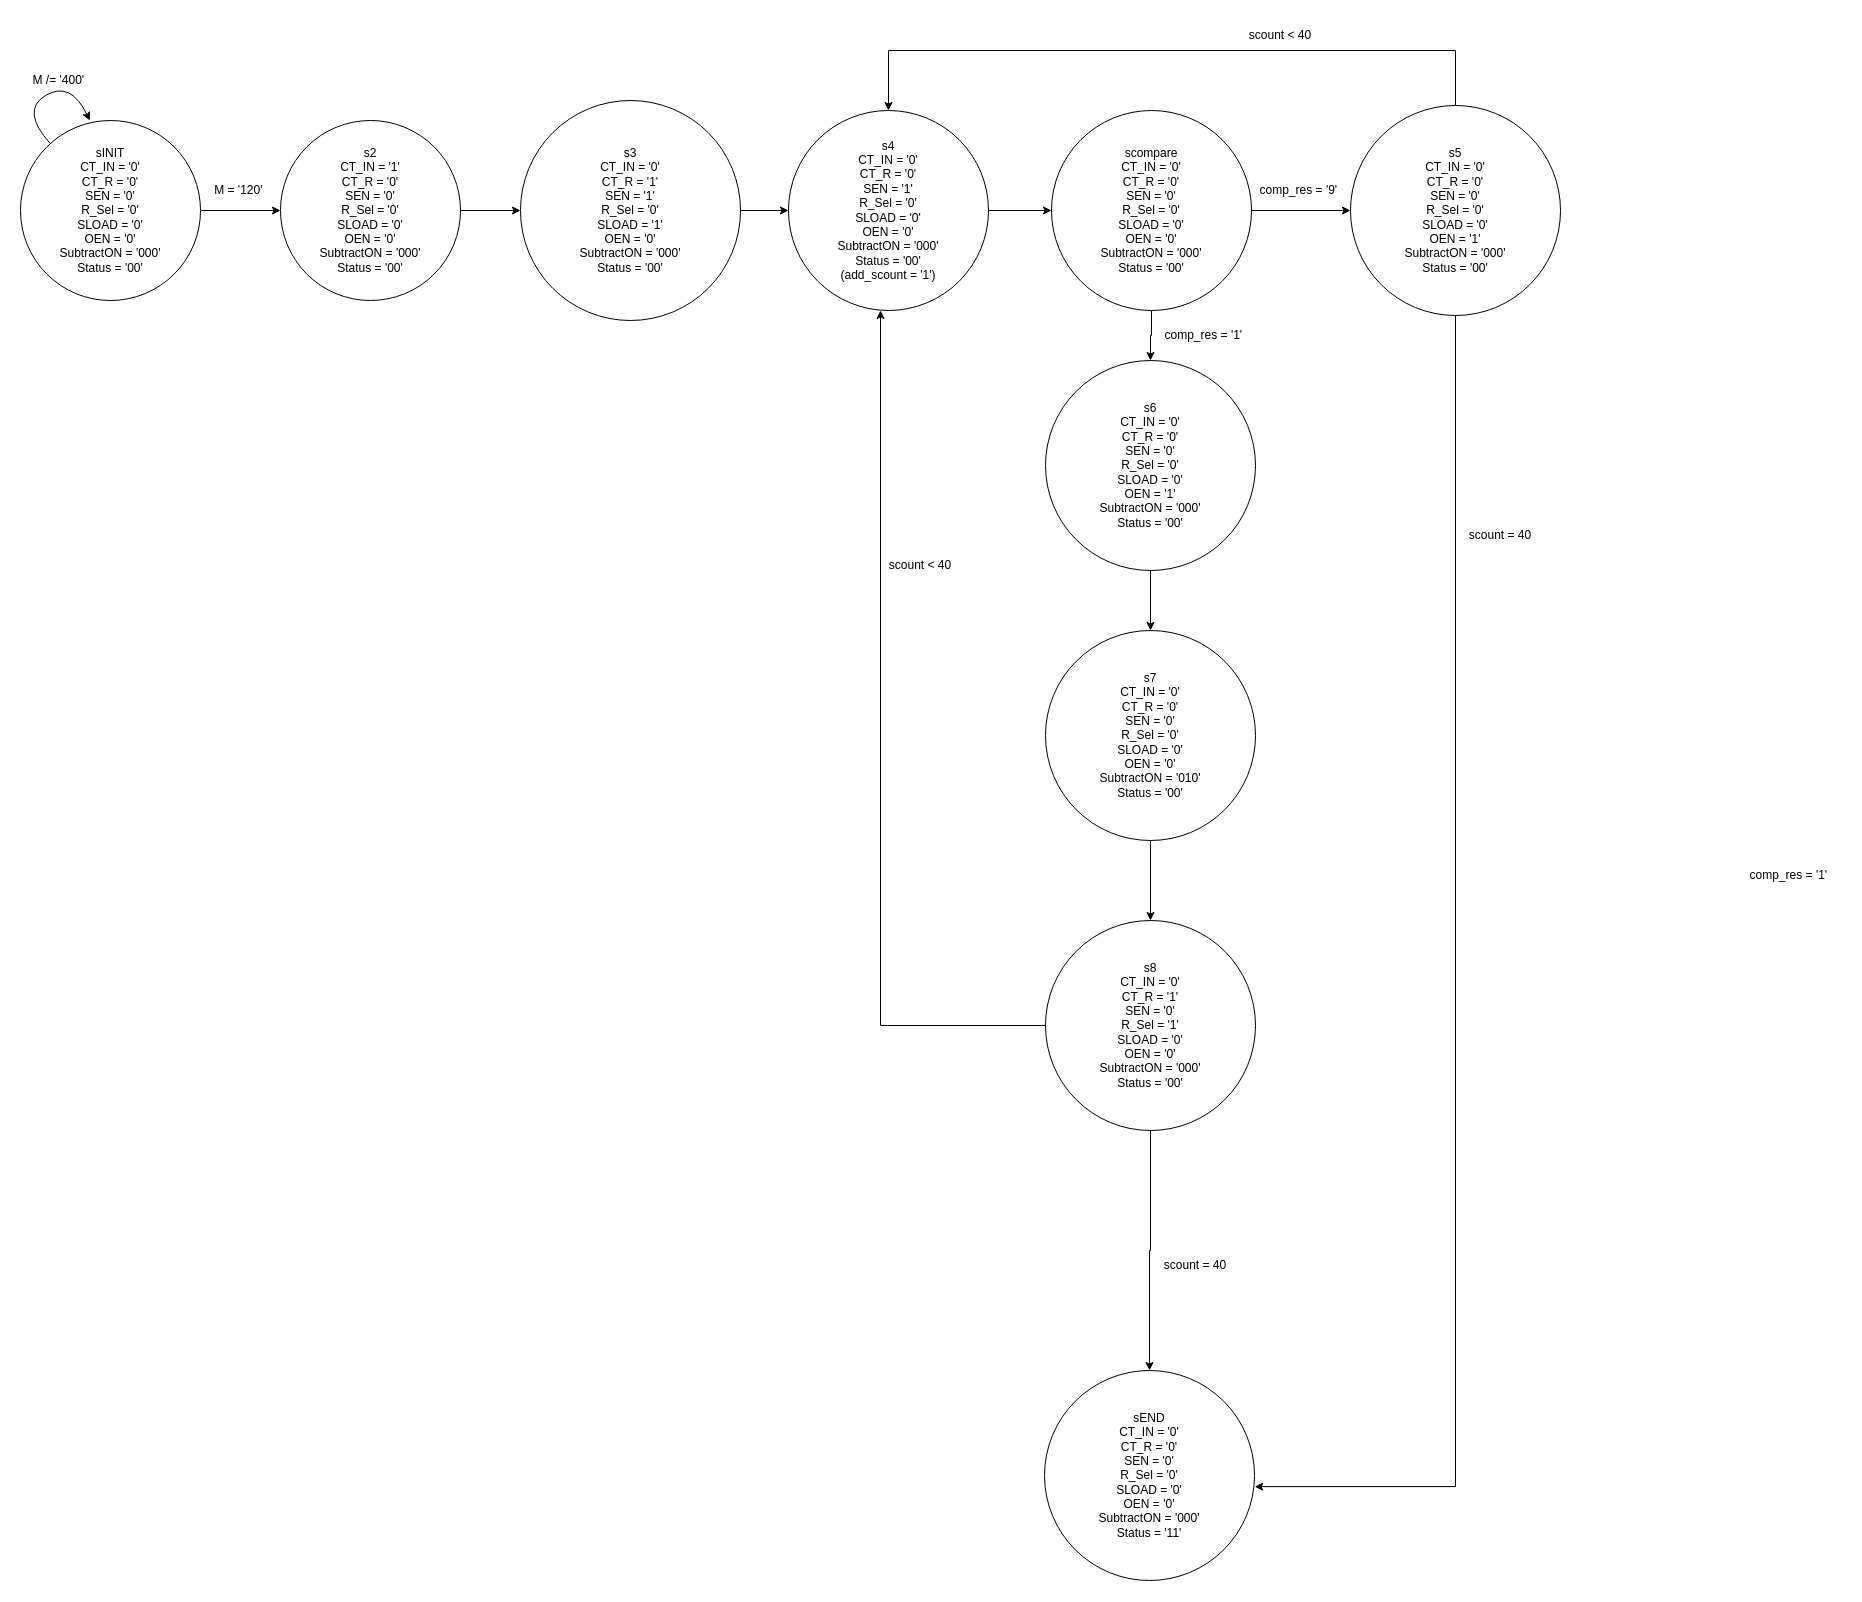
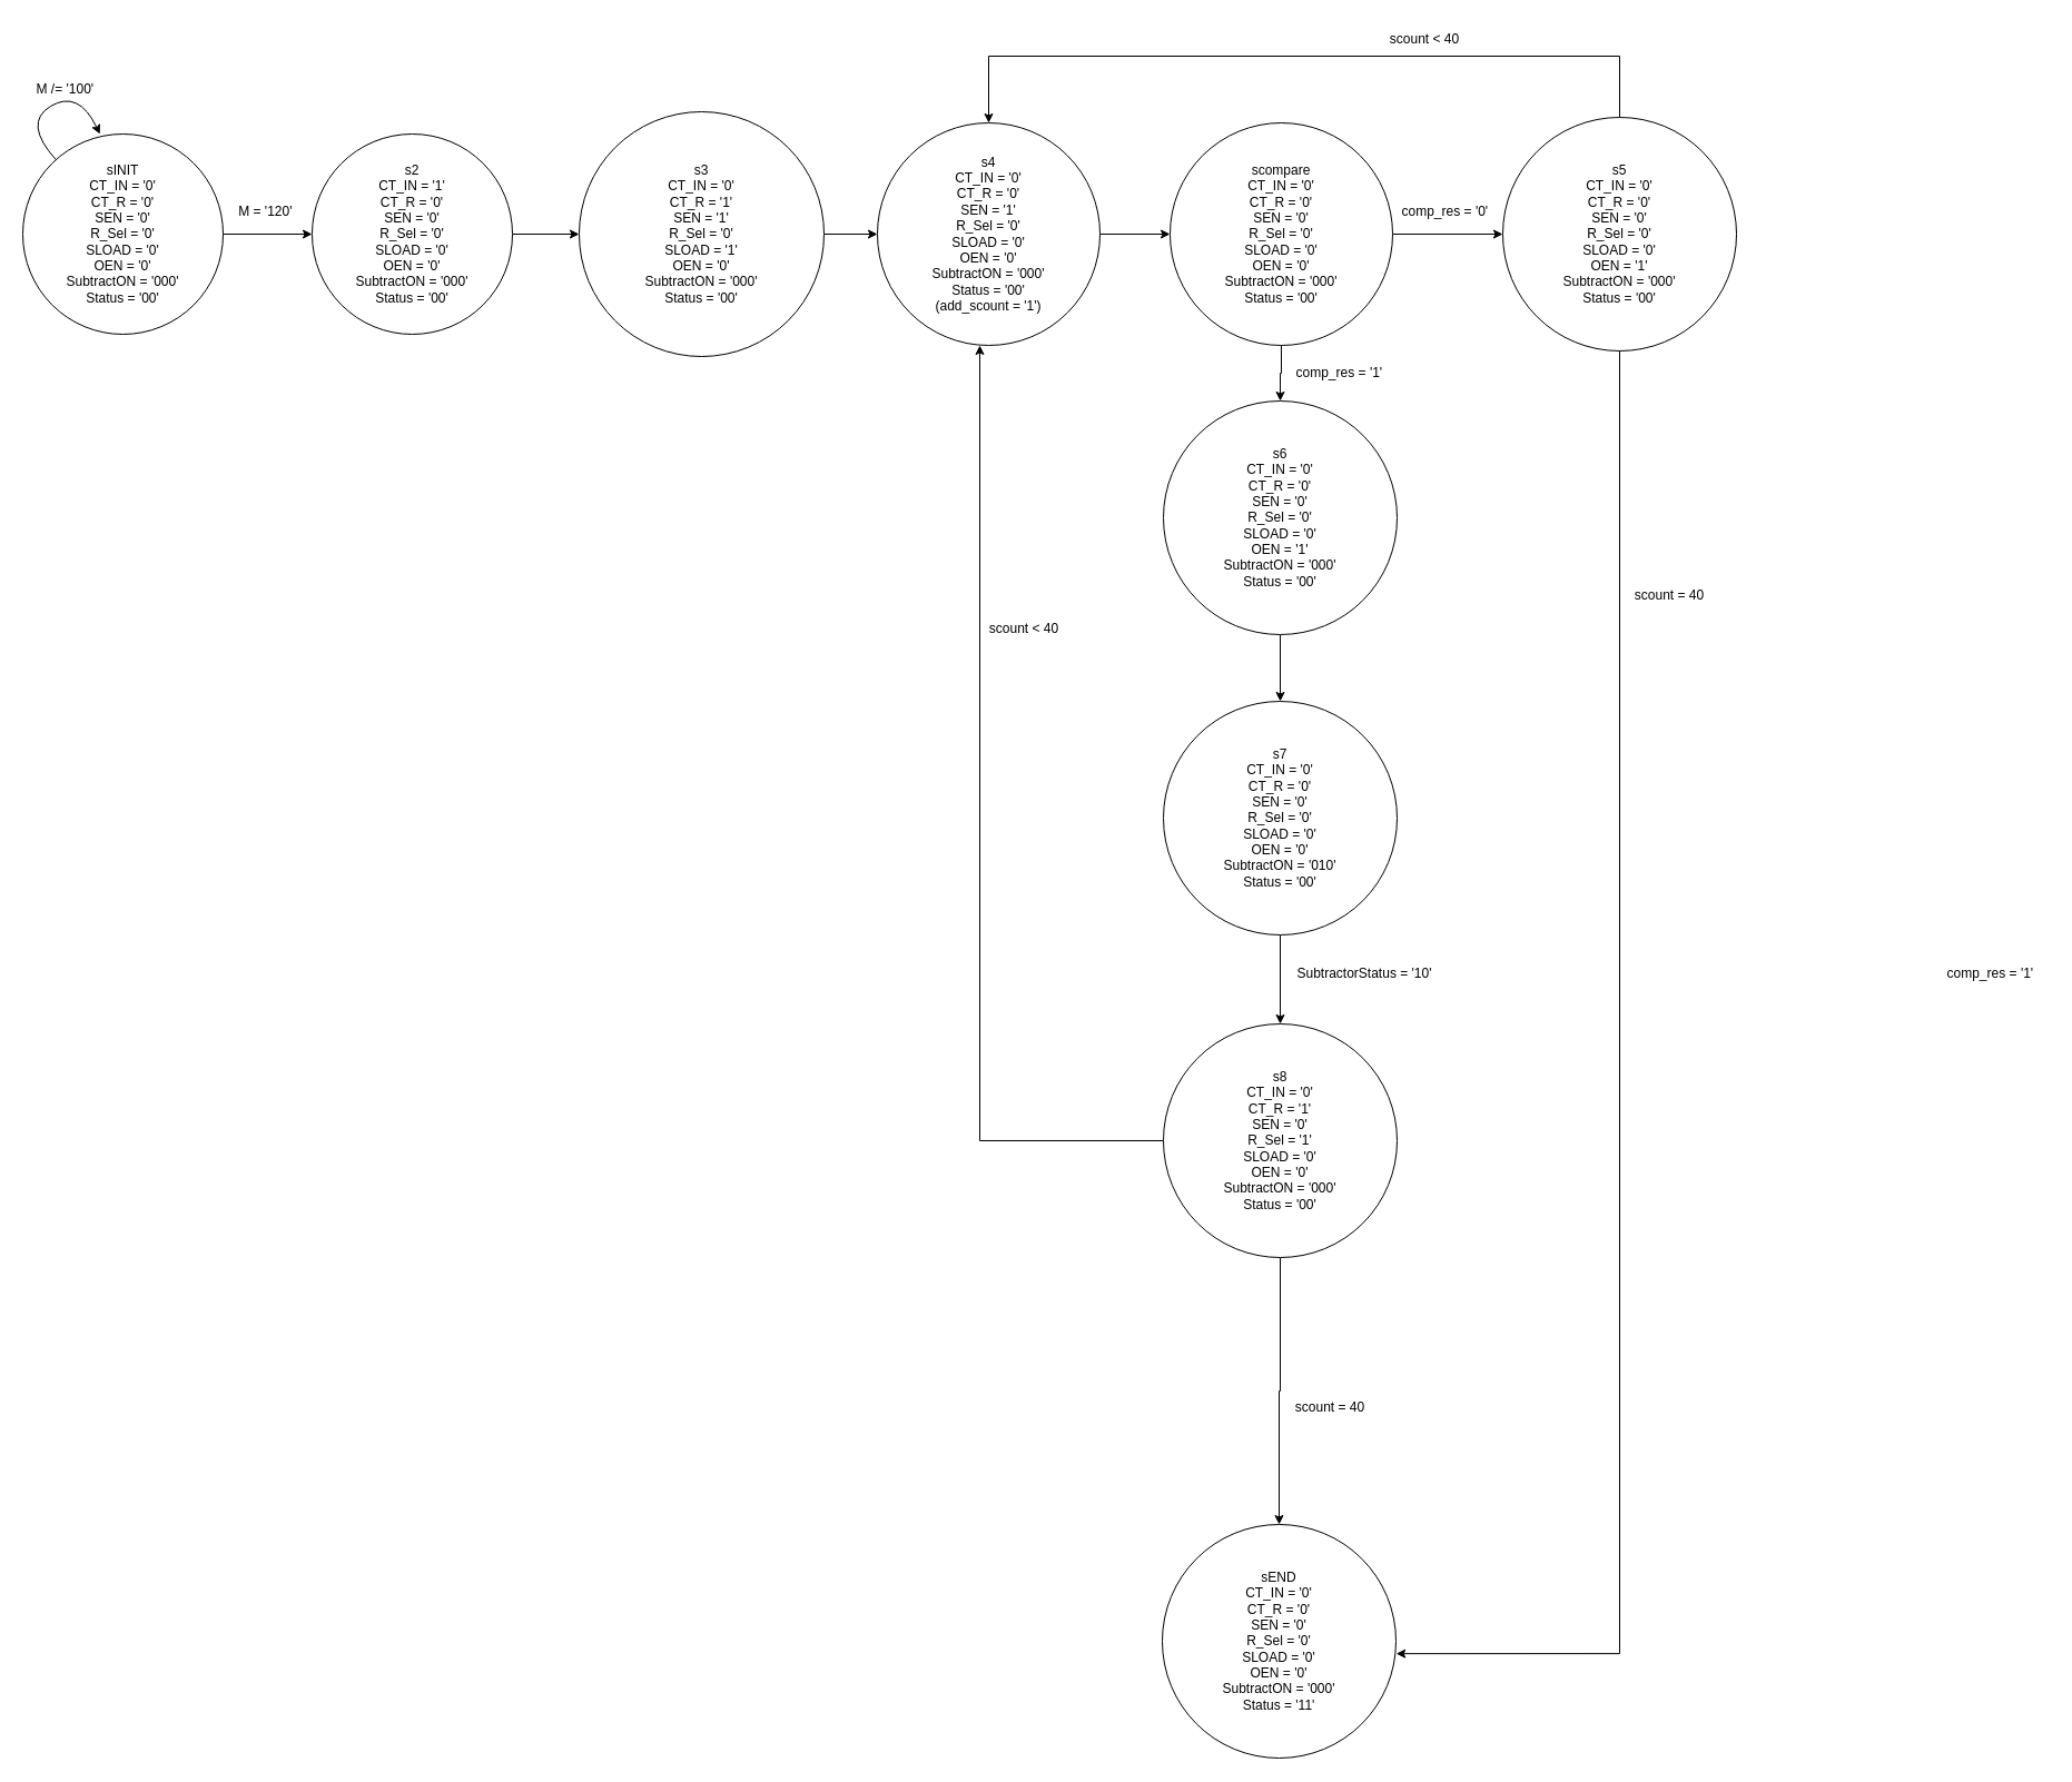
  <mxCell id="0" />
  <mxCell id="1" parent="0" />
  <mxCell id="2" value="" style="edgeStyle=orthogonalEdgeStyle;rounded=0;orthogonalLoop=1;jettySize=auto;html=1;" parent="1" source="3" target="7" edge="1"><mxGeometry relative="1" as="geometry" /></mxCell>
  <mxCell id="3" value="sINIT&lt;br&gt;CT_IN = '0'&lt;br&gt;CT_R = '0'&lt;br&gt;SEN = '0'&lt;br&gt;R_Sel = '0'&lt;br&gt;SLOAD = '0'&lt;br&gt;OEN = '0'&lt;br&gt;SubtractON = '000'&lt;br&gt;Status = '00'" style="ellipse;whiteSpace=wrap;html=1;aspect=fixed;" parent="1" vertex="1"><mxGeometry x="20" y="120" width="180" height="180" as="geometry" /></mxCell>
  <mxCell id="4" value="" style="curved=1;endArrow=classic;html=1;rounded=0;entryX=0.385;entryY=0;entryDx=0;entryDy=0;entryPerimeter=0;" parent="1" source="3" target="3" edge="1"><mxGeometry width="50" height="50" relative="1" as="geometry"><mxPoint x="210" y="280" as="sourcePoint" /><mxPoint x="260" y="230" as="targetPoint" /><Array as="points"><mxPoint x="20" y="110" /><mxPoint x="70" y="80" /></Array></mxGeometry></mxCell>
- <mxCell id="5" value="M /= '400'&amp;nbsp;" style="text;html=1;strokeColor=none;fillColor=none;align=center;verticalAlign=middle;whiteSpace=wrap;rounded=0;" parent="1" vertex="1"><mxGeometry x="30" y="60" width="60" height="40" as="geometry" /></mxCell>
+ <mxCell id="5" value="M /= '100'&amp;nbsp;" style="text;html=1;strokeColor=none;fillColor=none;align=center;verticalAlign=middle;whiteSpace=wrap;rounded=0;" parent="1" vertex="1"><mxGeometry x="30" y="60" width="60" height="40" as="geometry" /></mxCell>
  <mxCell id="6" value="" style="edgeStyle=orthogonalEdgeStyle;rounded=0;orthogonalLoop=1;jettySize=auto;html=1;" parent="1" source="7" target="10" edge="1"><mxGeometry relative="1" as="geometry" /></mxCell>
  <mxCell id="7" value="s2&lt;br&gt;CT_IN = '1'&lt;br style=&quot;border-color: var(--border-color);&quot;&gt;CT_R = '0'&lt;br style=&quot;border-color: var(--border-color);&quot;&gt;SEN = '0'&lt;br style=&quot;border-color: var(--border-color);&quot;&gt;R_Sel = '0'&lt;br style=&quot;border-color: var(--border-color);&quot;&gt;SLOAD = '0'&lt;br style=&quot;border-color: var(--border-color);&quot;&gt;OEN = '0'&lt;br style=&quot;border-color: var(--border-color);&quot;&gt;SubtractON = '000'&lt;br&gt;Status = '00'" style="ellipse;whiteSpace=wrap;html=1;aspect=fixed;" parent="1" vertex="1"><mxGeometry x="280" y="120" width="180" height="180" as="geometry" /></mxCell>
  <mxCell id="8" value="M = '120'&amp;nbsp;" style="text;html=1;strokeColor=none;fillColor=none;align=center;verticalAlign=middle;whiteSpace=wrap;rounded=0;" parent="1" vertex="1"><mxGeometry x="210" y="170" width="60" height="40" as="geometry" /></mxCell>
  <mxCell id="9" value="" style="edgeStyle=orthogonalEdgeStyle;rounded=0;orthogonalLoop=1;jettySize=auto;html=1;entryX=0;entryY=0.5;entryDx=0;entryDy=0;" parent="1" source="10" target="12" edge="1"><mxGeometry relative="1" as="geometry"><mxPoint x="800" y="210" as="targetPoint" /></mxGeometry></mxCell>
  <mxCell id="10" value="s3&lt;br style=&quot;border-color: var(--border-color);&quot;&gt;CT_IN = '0'&lt;br style=&quot;border-color: var(--border-color);&quot;&gt;CT_R = '1'&lt;br style=&quot;border-color: var(--border-color);&quot;&gt;SEN = '1'&lt;br style=&quot;border-color: var(--border-color);&quot;&gt;R_Sel = '0'&lt;br style=&quot;border-color: var(--border-color);&quot;&gt;SLOAD = '1'&lt;br style=&quot;border-color: var(--border-color);&quot;&gt;OEN = '0'&lt;br style=&quot;border-color: var(--border-color);&quot;&gt;SubtractON = '000'&lt;br&gt;Status = '00'" style="ellipse;whiteSpace=wrap;html=1;aspect=fixed;" parent="1" vertex="1"><mxGeometry x="520" y="100" width="220" height="220" as="geometry" /></mxCell>
  <mxCell id="11" value="" style="edgeStyle=orthogonalEdgeStyle;rounded=0;orthogonalLoop=1;jettySize=auto;html=1;" parent="1" source="12" target="33" edge="1"><mxGeometry relative="1" as="geometry" /></mxCell>
  <mxCell id="12" value="s4&lt;br style=&quot;border-color: var(--border-color);&quot;&gt;CT_IN = '0'&lt;br style=&quot;border-color: var(--border-color);&quot;&gt;CT_R = '0'&lt;br style=&quot;border-color: var(--border-color);&quot;&gt;SEN = '1'&lt;br style=&quot;border-color: var(--border-color);&quot;&gt;R_Sel = '0'&lt;br style=&quot;border-color: var(--border-color);&quot;&gt;SLOAD = '0'&lt;br style=&quot;border-color: var(--border-color);&quot;&gt;OEN = '0'&lt;br style=&quot;border-color: var(--border-color);&quot;&gt;SubtractON = '000'&lt;br&gt;Status = '00'&lt;br&gt;(add_scount = '1')" style="ellipse;whiteSpace=wrap;html=1;aspect=fixed;" parent="1" vertex="1"><mxGeometry x="788" y="110" width="200" height="200" as="geometry" /></mxCell>
  <mxCell id="13" value="" style="edgeStyle=orthogonalEdgeStyle;rounded=0;orthogonalLoop=1;jettySize=auto;html=1;" parent="1" source="14" target="20" edge="1"><mxGeometry relative="1" as="geometry" /></mxCell>
  <mxCell id="14" value="s6&lt;br style=&quot;border-color: var(--border-color);&quot;&gt;CT_IN = '0'&lt;br style=&quot;border-color: var(--border-color);&quot;&gt;CT_R = '0'&lt;br style=&quot;border-color: var(--border-color);&quot;&gt;SEN = '0'&lt;br style=&quot;border-color: var(--border-color);&quot;&gt;R_Sel = '0'&lt;br style=&quot;border-color: var(--border-color);&quot;&gt;SLOAD = '0'&lt;br style=&quot;border-color: var(--border-color);&quot;&gt;OEN = '1'&lt;br style=&quot;border-color: var(--border-color);&quot;&gt;SubtractON = '000'&lt;br&gt;Status = '00'" style="ellipse;whiteSpace=wrap;html=1;aspect=fixed;" parent="1" vertex="1"><mxGeometry x="1045" y="360" width="210" height="210" as="geometry" /></mxCell>
  <mxCell id="15" value="comp_res = '1'&amp;nbsp;" style="text;html=1;strokeColor=none;fillColor=none;align=center;verticalAlign=middle;whiteSpace=wrap;rounded=0;" parent="1" vertex="1"><mxGeometry x="1740" y="860" width="100" height="30" as="geometry" /></mxCell>
  <mxCell id="16" style="edgeStyle=orthogonalEdgeStyle;rounded=0;orthogonalLoop=1;jettySize=auto;html=1;entryX=0.5;entryY=0;entryDx=0;entryDy=0;exitX=0.5;exitY=0;exitDx=0;exitDy=0;" parent="1" source="17" target="12" edge="1"><mxGeometry relative="1" as="geometry"><mxPoint x="1450" y="90" as="sourcePoint" /><Array as="points"><mxPoint x="1455" y="50" /><mxPoint x="888" y="50" /></Array></mxGeometry></mxCell>
  <mxCell id="17" value="s5&lt;br style=&quot;border-color: var(--border-color);&quot;&gt;CT_IN = '0'&lt;br style=&quot;border-color: var(--border-color);&quot;&gt;CT_R = '0'&lt;br style=&quot;border-color: var(--border-color);&quot;&gt;SEN = '0'&lt;br style=&quot;border-color: var(--border-color);&quot;&gt;R_Sel = '0'&lt;br style=&quot;border-color: var(--border-color);&quot;&gt;SLOAD = '0'&lt;br style=&quot;border-color: var(--border-color);&quot;&gt;OEN = '1'&lt;br style=&quot;border-color: var(--border-color);&quot;&gt;SubtractON = '000'&lt;br&gt;Status = '00'" style="ellipse;whiteSpace=wrap;html=1;aspect=fixed;" parent="1" vertex="1"><mxGeometry x="1350" y="105" width="210" height="210" as="geometry" /></mxCell>
  <mxCell id="18" value="comp_res = '1'&amp;nbsp;" style="text;html=1;strokeColor=none;fillColor=none;align=center;verticalAlign=middle;whiteSpace=wrap;rounded=0;" parent="1" vertex="1"><mxGeometry x="1155" y="320" width="100" height="30" as="geometry" /></mxCell>
  <mxCell id="19" value="" style="edgeStyle=orthogonalEdgeStyle;rounded=0;orthogonalLoop=1;jettySize=auto;html=1;" parent="1" source="20" target="28" edge="1"><mxGeometry relative="1" as="geometry" /></mxCell>
  <mxCell id="20" value="s7&lt;br style=&quot;border-color: var(--border-color);&quot;&gt;CT_IN = '0'&lt;br style=&quot;border-color: var(--border-color);&quot;&gt;CT_R = '0'&lt;br style=&quot;border-color: var(--border-color);&quot;&gt;SEN = '0'&lt;br style=&quot;border-color: var(--border-color);&quot;&gt;R_Sel = '0'&lt;br style=&quot;border-color: var(--border-color);&quot;&gt;SLOAD = '0'&lt;br style=&quot;border-color: var(--border-color);&quot;&gt;OEN = '0'&lt;br style=&quot;border-color: var(--border-color);&quot;&gt;SubtractON = '010'&lt;br&gt;Status = '00'" style="ellipse;whiteSpace=wrap;html=1;aspect=fixed;" parent="1" vertex="1"><mxGeometry x="1045" y="630" width="210" height="210" as="geometry" /></mxCell>
+ <mxCell id="21" value="SubtractorStatus = '10'" style="text;html=1;strokeColor=none;fillColor=none;align=center;verticalAlign=middle;whiteSpace=wrap;rounded=0;" parent="1" vertex="1"><mxGeometry x="1151" y="860" width="150" height="30" as="geometry" /></mxCell>
  <mxCell id="22" value="scount &amp;lt; 40" style="text;html=1;strokeColor=none;fillColor=none;align=center;verticalAlign=middle;whiteSpace=wrap;rounded=0;" parent="1" vertex="1"><mxGeometry x="1240" y="20" width="80" height="30" as="geometry" /></mxCell>
  <mxCell id="23" value="sEND&lt;br style=&quot;border-color: var(--border-color);&quot;&gt;CT_IN = '0'&lt;br style=&quot;border-color: var(--border-color);&quot;&gt;CT_R = '0'&lt;br style=&quot;border-color: var(--border-color);&quot;&gt;SEN = '0'&lt;br style=&quot;border-color: var(--border-color);&quot;&gt;R_Sel = '0'&lt;br style=&quot;border-color: var(--border-color);&quot;&gt;SLOAD = '0'&lt;br style=&quot;border-color: var(--border-color);&quot;&gt;OEN = '0'&lt;br style=&quot;border-color: var(--border-color);&quot;&gt;SubtractON = '000'&lt;br&gt;Status = '11'" style="ellipse;whiteSpace=wrap;html=1;aspect=fixed;" parent="1" vertex="1"><mxGeometry x="1044" y="1370" width="210" height="210" as="geometry" /></mxCell>
  <mxCell id="24" style="edgeStyle=orthogonalEdgeStyle;rounded=0;orthogonalLoop=1;jettySize=auto;html=1;entryX=1.001;entryY=0.553;entryDx=0;entryDy=0;entryPerimeter=0;exitX=0.5;exitY=1;exitDx=0;exitDy=0;" parent="1" source="17" target="23" edge="1"><mxGeometry relative="1" as="geometry" /></mxCell>
  <mxCell id="25" value="scount = 40" style="text;html=1;strokeColor=none;fillColor=none;align=center;verticalAlign=middle;whiteSpace=wrap;rounded=0;" parent="1" vertex="1"><mxGeometry x="1460" y="520" width="80" height="30" as="geometry" /></mxCell>
  <mxCell id="26" style="edgeStyle=orthogonalEdgeStyle;rounded=0;orthogonalLoop=1;jettySize=auto;html=1;entryX=0.5;entryY=0;entryDx=0;entryDy=0;" parent="1" source="28" target="23" edge="1"><mxGeometry relative="1" as="geometry" /></mxCell>
  <mxCell id="27" style="edgeStyle=orthogonalEdgeStyle;rounded=0;orthogonalLoop=1;jettySize=auto;html=1;" parent="1" source="28" edge="1"><mxGeometry relative="1" as="geometry"><mxPoint x="880" y="310" as="targetPoint" /><Array as="points"><mxPoint x="880" y="1025" /></Array></mxGeometry></mxCell>
  <mxCell id="28" value="s8&lt;br style=&quot;border-color: var(--border-color);&quot;&gt;CT_IN = '0'&lt;br style=&quot;border-color: var(--border-color);&quot;&gt;CT_R = '1'&lt;br style=&quot;border-color: var(--border-color);&quot;&gt;SEN = '0'&lt;br style=&quot;border-color: var(--border-color);&quot;&gt;R_Sel = '1'&lt;br style=&quot;border-color: var(--border-color);&quot;&gt;SLOAD = '0'&lt;br style=&quot;border-color: var(--border-color);&quot;&gt;OEN = '0'&lt;br style=&quot;border-color: var(--border-color);&quot;&gt;SubtractON = '000'&lt;br&gt;Status = '00'" style="ellipse;whiteSpace=wrap;html=1;aspect=fixed;" parent="1" vertex="1"><mxGeometry x="1045" y="920" width="210" height="210" as="geometry" /></mxCell>
  <mxCell id="29" value="scount = 40" style="text;html=1;strokeColor=none;fillColor=none;align=center;verticalAlign=middle;whiteSpace=wrap;rounded=0;" parent="1" vertex="1"><mxGeometry x="1160" y="1250" width="70" height="30" as="geometry" /></mxCell>
  <mxCell id="30" value="scount &amp;lt; 40" style="text;html=1;strokeColor=none;fillColor=none;align=center;verticalAlign=middle;whiteSpace=wrap;rounded=0;" parent="1" vertex="1"><mxGeometry x="880" y="550" width="80" height="30" as="geometry" /></mxCell>
  <mxCell id="31" value="" style="edgeStyle=orthogonalEdgeStyle;rounded=0;orthogonalLoop=1;jettySize=auto;html=1;" parent="1" source="33" target="14" edge="1"><mxGeometry relative="1" as="geometry" /></mxCell>
  <mxCell id="32" value="" style="edgeStyle=orthogonalEdgeStyle;rounded=0;orthogonalLoop=1;jettySize=auto;html=1;" parent="1" source="33" target="17" edge="1"><mxGeometry relative="1" as="geometry" /></mxCell>
  <mxCell id="33" value="scompare&lt;br style=&quot;border-color: var(--border-color);&quot;&gt;CT_IN = '0'&lt;br style=&quot;border-color: var(--border-color);&quot;&gt;CT_R = '0'&lt;br style=&quot;border-color: var(--border-color);&quot;&gt;SEN = '0'&lt;br style=&quot;border-color: var(--border-color);&quot;&gt;R_Sel = '0'&lt;br style=&quot;border-color: var(--border-color);&quot;&gt;SLOAD = '0'&lt;br style=&quot;border-color: var(--border-color);&quot;&gt;OEN = '0'&lt;br style=&quot;border-color: var(--border-color);&quot;&gt;SubtractON = '000'&lt;br&gt;Status = '00'" style="ellipse;whiteSpace=wrap;html=1;aspect=fixed;" parent="1" vertex="1"><mxGeometry x="1051" y="110" width="200" height="200" as="geometry" /></mxCell>
- <mxCell id="34" value="comp_res = '9'&amp;nbsp;" style="text;html=1;strokeColor=none;fillColor=none;align=center;verticalAlign=middle;whiteSpace=wrap;rounded=0;" parent="1" vertex="1"><mxGeometry x="1250" y="175" width="100" height="30" as="geometry" /></mxCell>
+ <mxCell id="34" value="comp_res = '0'&amp;nbsp;" style="text;html=1;strokeColor=none;fillColor=none;align=center;verticalAlign=middle;whiteSpace=wrap;rounded=0;" parent="1" vertex="1"><mxGeometry x="1250" y="175" width="100" height="30" as="geometry" /></mxCell>
